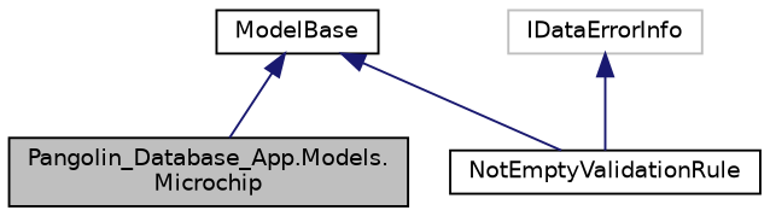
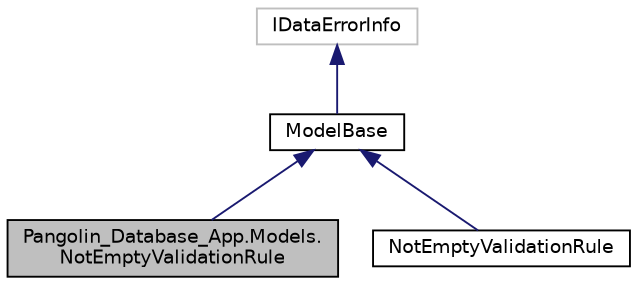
  digraph {
    node [color=black fillcolor=white fontname=Helvetica fontsize=10 shape=record style=filled]
    edge [color=midnightblue dir=back fontname=Helvetica fontsize=10 labelfontname=Helvetica labelfontsize=10 style=solid]
-   n1 [fillcolor=grey75 fontcolor=black height=0.2 label="Pangolin_Database_App.Models.\lMicrochip" width=0.4]
+   n1 [fillcolor=grey75 fontcolor=black height=0.2 label="Pangolin_Database_App.Models.\lNotEmptyValidationRule" width=0.4]
    n2 [height=0.2 label=ModelBase width=0.4]
    n3 [height=0.2 label=NotEmptyValidationRule width=0.4]
    n4 [color=grey75 height=0.2 label=IDataErrorInfo width=0.4]
    n2 -> n1
    n2 -> n3
-   n4 -> n3
+   n4 -> n2
  }
